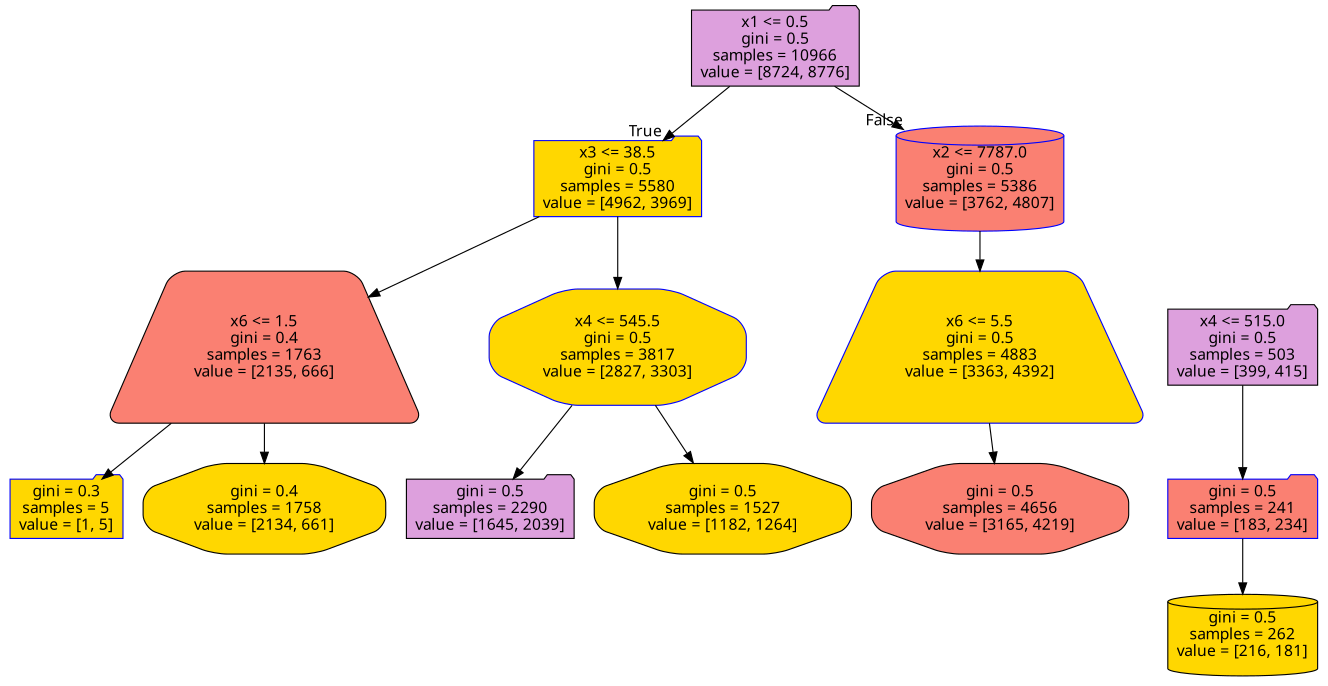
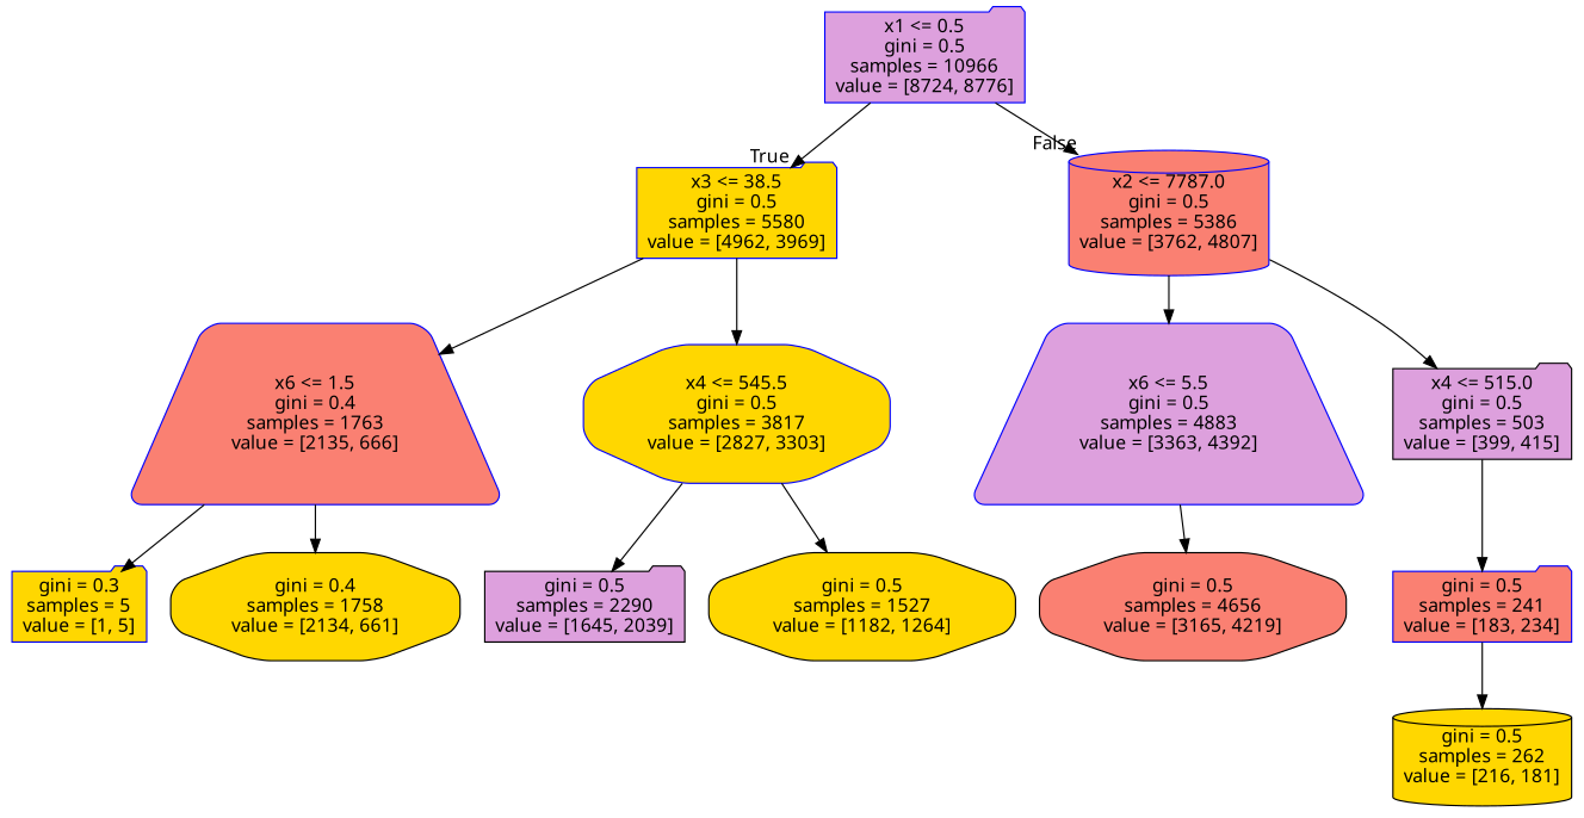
  digraph {
    fontname="Noto Sans"
    node [color=blue fillcolor=gold fontname="Noto Sans" shape=folder style="rounded,filled"]
    edge [fontname="Noto Sans"]
-   n1 [color=black fillcolor=plum label="x1 <= 0.5\ngini = 0.5\nsamples = 10966\nvalue = [8724, 8776]"]
+   n1 [fillcolor=plum label="x1 <= 0.5\ngini = 0.5\nsamples = 10966\nvalue = [8724, 8776]"]
    n2 [label="x3 <= 38.5\ngini = 0.5\nsamples = 5580\nvalue = [4962, 3969]"]
    n3 [fillcolor=salmon label="x2 <= 7787.0\ngini = 0.5\nsamples = 5386\nvalue = [3762, 4807]" shape=cylinder]
-   n4 [color=black fillcolor=salmon label="x6 <= 1.5\ngini = 0.4\nsamples = 1763\nvalue = [2135, 666]" shape=trapezium]
+   n4 [fillcolor=salmon label="x6 <= 1.5\ngini = 0.4\nsamples = 1763\nvalue = [2135, 666]" shape=trapezium]
    n5 [label="x4 <= 545.5\ngini = 0.5\nsamples = 3817\nvalue = [2827, 3303]" shape=octagon]
-   n6 [label="x6 <= 5.5\ngini = 0.5\nsamples = 4883\nvalue = [3363, 4392]" shape=trapezium]
+   n6 [fillcolor=plum label="x6 <= 5.5\ngini = 0.5\nsamples = 4883\nvalue = [3363, 4392]" shape=trapezium]
    n7 [color=black fillcolor=plum label="x4 <= 515.0\ngini = 0.5\nsamples = 503\nvalue = [399, 415]"]
    n8 [label="gini = 0.3\nsamples = 5\nvalue = [1, 5]"]
    n9 [color=black label="gini = 0.4\nsamples = 1758\nvalue = [2134, 661]" shape=octagon]
    n10 [color=black fillcolor=plum label="gini = 0.5\nsamples = 2290\nvalue = [1645, 2039]"]
    n11 [color=black label="gini = 0.5\nsamples = 1527\nvalue = [1182, 1264]" shape=octagon]
    n12 [color=black fillcolor=salmon label="gini = 0.5\nsamples = 4656\nvalue = [3165, 4219]" shape=octagon]
    n13 [fillcolor=salmon label="gini = 0.5\nsamples = 241\nvalue = [183, 234]"]
    n14 [color=black label="gini = 0.5\nsamples = 262\nvalue = [216, 181]" shape=cylinder]
    n1 -> n2 [headlabel=True labelangle=45 labeldistance=2.5]
    n1 -> n3 [headlabel=False labelangle=-45 labeldistance=2.5]
    n2 -> n4
    n2 -> n5
    n3 -> n6
+   n3 -> n7
    n4 -> n8
    n4 -> n9
    n5 -> n10
    n5 -> n11
    n6 -> n12
    n7 -> n13
    n13 -> n14
  }
